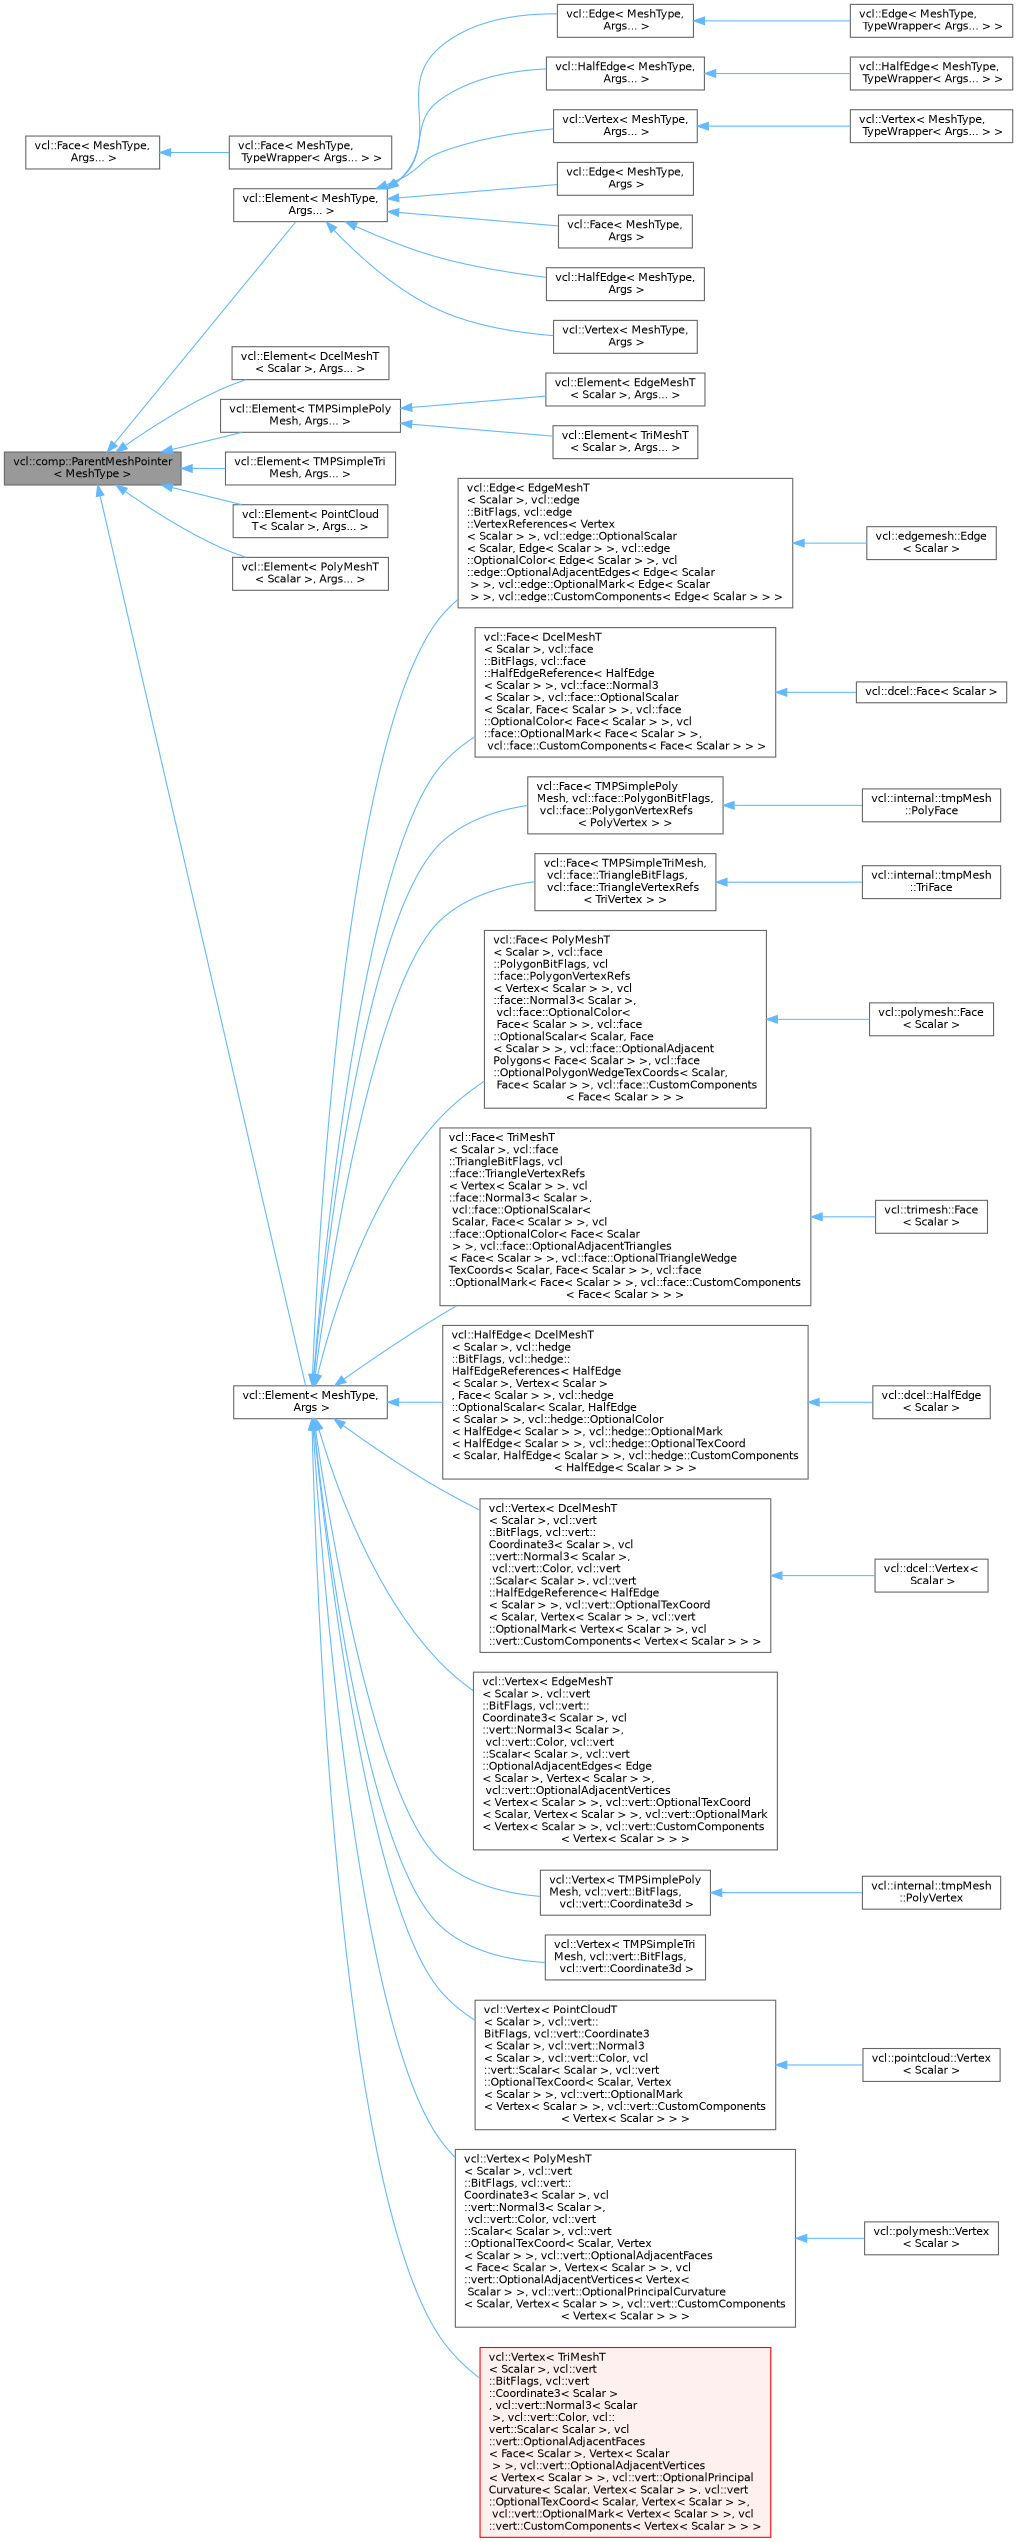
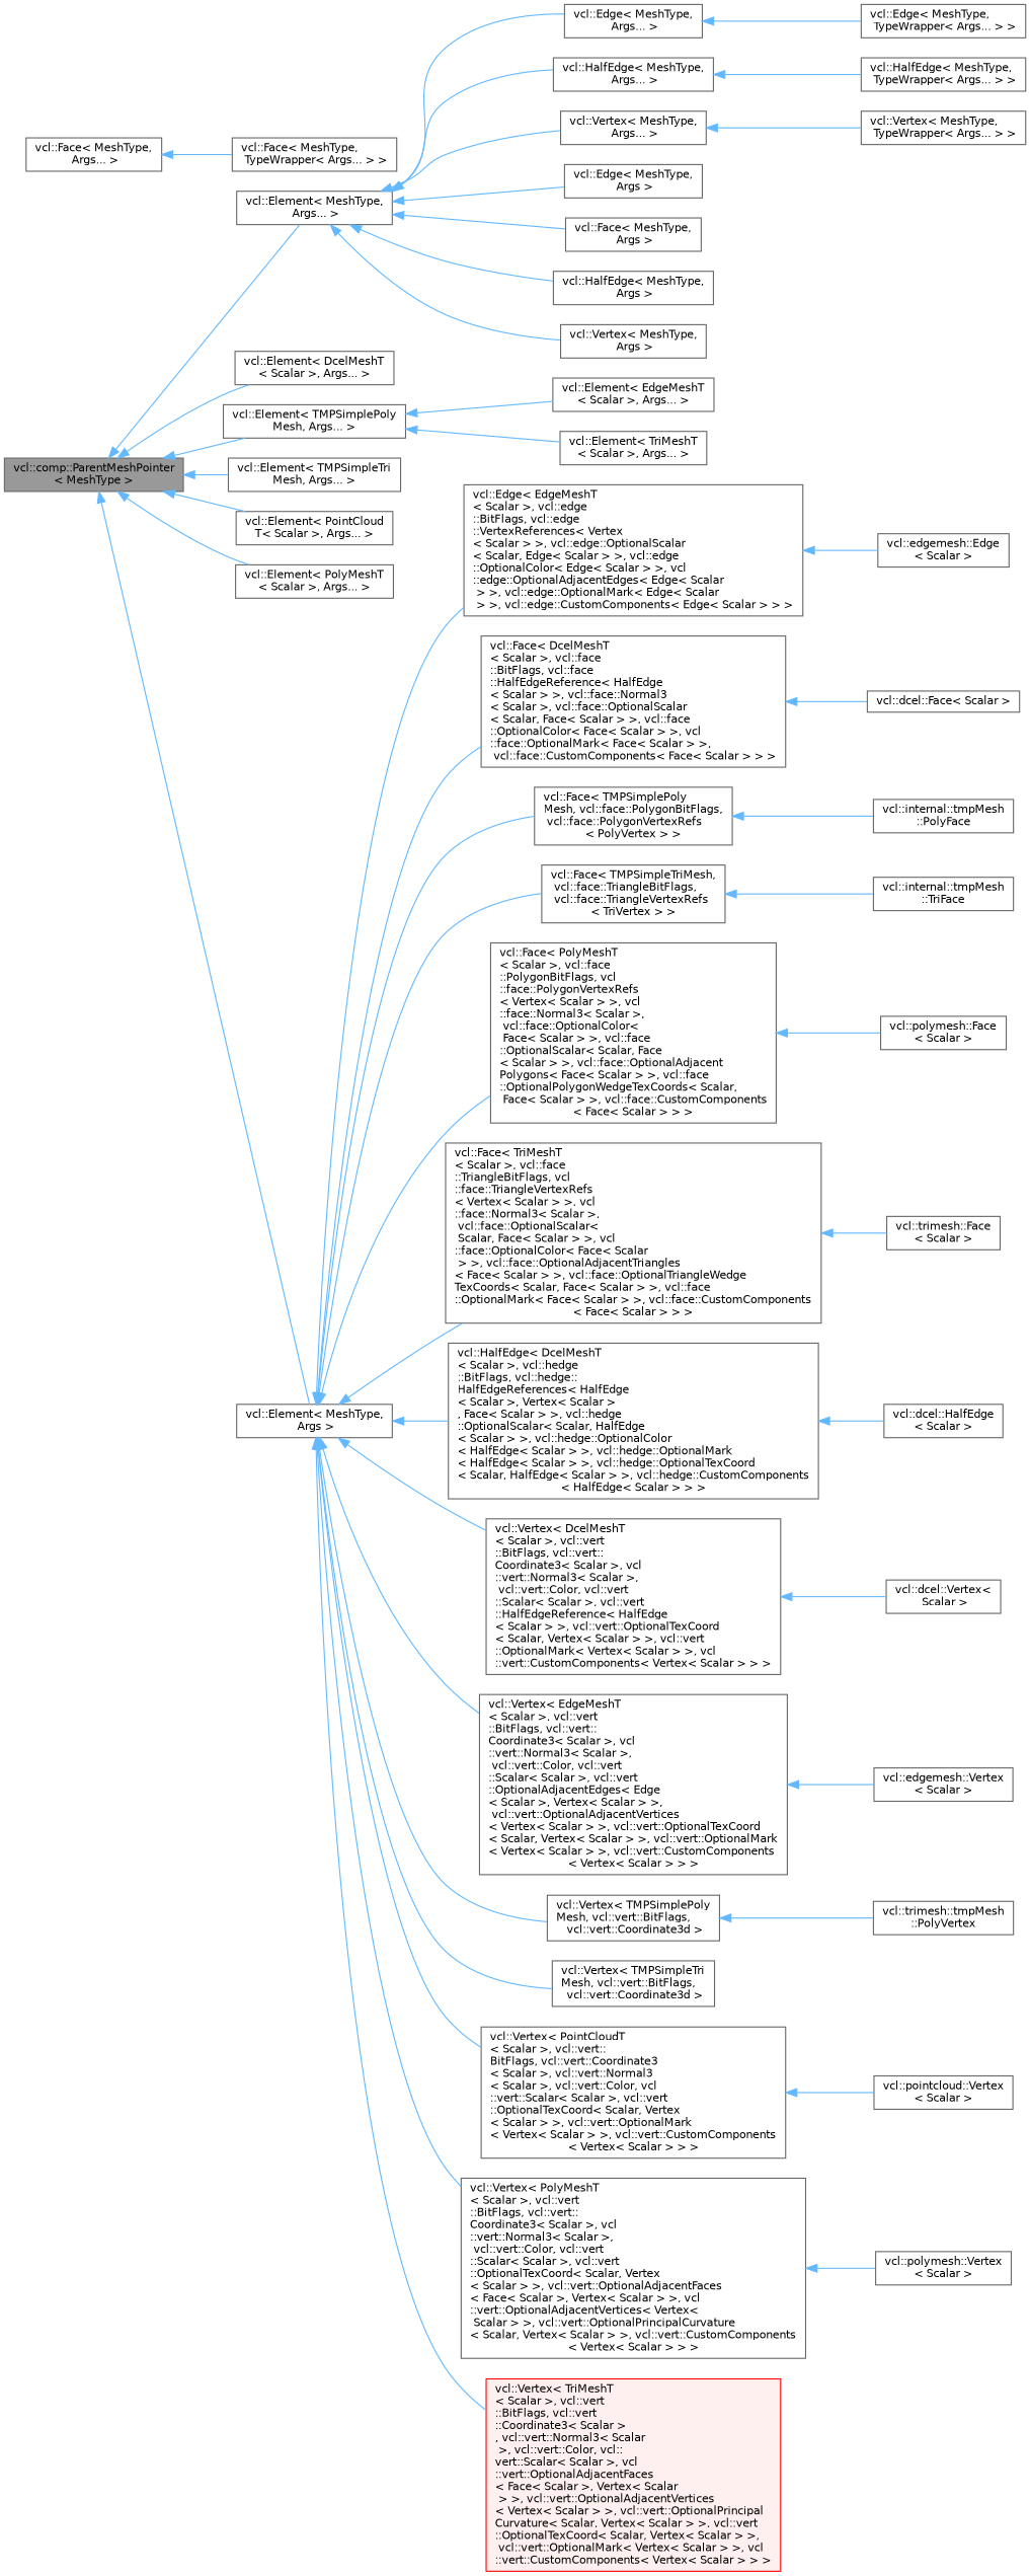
  digraph {
    rankdir=LR
    node [color=gray40 fillcolor=white fontname=Helvetica fontsize=10 shape=box style=filled]
    edge [color=steelblue1 dir=back fontname=Helvetica fontsize=10 labelfontname=Helvetica labelfontsize=10 style=solid]
    n1 [fillcolor=grey60 fontcolor=black height=0.2 label="vcl::comp::ParentMeshPointer\l\< MeshType \>" width=0.4]
    n2 [height=0.2 label="vcl::Element\< MeshType,\l Args... \>" width=0.4]
    n3 [height=0.2 label="vcl::Element\< DcelMeshT\l\< Scalar \>, Args... \>" width=0.4]
    n4 [height=0.2 label="vcl::Element\< TMPSimplePoly\lMesh, Args... \>" width=0.4]
    n5 [height=0.2 label="vcl::Element\< TMPSimpleTri\lMesh, Args... \>" width=0.4]
    n6 [height=0.2 label="vcl::Element\< PointCloud\lT\< Scalar \>, Args... \>" width=0.4]
    n7 [height=0.2 label="vcl::Element\< PolyMeshT\l\< Scalar \>, Args... \>" width=0.4]
    n8 [height=0.2 label="vcl::Element\< MeshType,\l Args \>" width=0.4]
    n9 [height=0.2 label="vcl::Edge\< MeshType,\l Args... \>" width=0.4]
    n10 [height=0.2 label="vcl::HalfEdge\< MeshType,\l Args... \>" width=0.4]
    n11 [height=0.2 label="vcl::Vertex\< MeshType,\l Args... \>" width=0.4]
    n12 [height=0.2 label="vcl::Edge\< MeshType,\l Args \>" width=0.4]
    n13 [height=0.2 label="vcl::Face\< MeshType,\l Args \>" width=0.4]
    n14 [height=0.2 label="vcl::HalfEdge\< MeshType,\l Args \>" width=0.4]
    n15 [height=0.2 label="vcl::Vertex\< MeshType,\l Args \>" width=0.4]
    n16 [height=0.2 label="vcl::Element\< EdgeMeshT\l\< Scalar \>, Args... \>" width=0.4]
    n17 [height=0.2 label="vcl::Element\< TriMeshT\l\< Scalar \>, Args... \>" width=0.4]
    n18 [height=0.2 label="vcl::Edge\< EdgeMeshT\l\< Scalar \>, vcl::edge\l::BitFlags, vcl::edge\l::VertexReferences\< Vertex\l\< Scalar \> \>, vcl::edge::OptionalScalar\l\< Scalar, Edge\< Scalar \> \>, vcl::edge\l::OptionalColor\< Edge\< Scalar \> \>, vcl\l::edge::OptionalAdjacentEdges\< Edge\< Scalar\l \> \>, vcl::edge::OptionalMark\< Edge\< Scalar\l \> \>, vcl::edge::CustomComponents\< Edge\< Scalar \> \> \>" width=0.4]
    n19 [height=0.2 label="vcl::Face\< DcelMeshT\l\< Scalar \>, vcl::face\l::BitFlags, vcl::face\l::HalfEdgeReference\< HalfEdge\l\< Scalar \> \>, vcl::face::Normal3\l\< Scalar \>, vcl::face::OptionalScalar\l\< Scalar, Face\< Scalar \> \>, vcl::face\l::OptionalColor\< Face\< Scalar \> \>, vcl\l::face::OptionalMark\< Face\< Scalar \> \>,\l vcl::face::CustomComponents\< Face\< Scalar \> \> \>" width=0.4]
    n20 [height=0.2 label="vcl::Face\< TMPSimplePoly\lMesh, vcl::face::PolygonBitFlags,\l vcl::face::PolygonVertexRefs\l\< PolyVertex \> \>" width=0.4]
    n21 [height=0.2 label="vcl::Face\< TMPSimpleTriMesh,\l vcl::face::TriangleBitFlags,\l vcl::face::TriangleVertexRefs\l\< TriVertex \> \>" width=0.4]
    n22 [height=0.2 label="vcl::Face\< PolyMeshT\l\< Scalar \>, vcl::face\l::PolygonBitFlags, vcl\l::face::PolygonVertexRefs\l\< Vertex\< Scalar \> \>, vcl\l::face::Normal3\< Scalar \>,\l vcl::face::OptionalColor\<\l Face\< Scalar \> \>, vcl::face\l::OptionalScalar\< Scalar, Face\l\< Scalar \> \>, vcl::face::OptionalAdjacent\lPolygons\< Face\< Scalar \> \>, vcl::face\l::OptionalPolygonWedgeTexCoords\< Scalar,\l Face\< Scalar \> \>, vcl::face::CustomComponents\l\< Face\< Scalar \> \> \>" width=0.4]
    n23 [height=0.2 label="vcl::Face\< TriMeshT\l\< Scalar \>, vcl::face\l::TriangleBitFlags, vcl\l::face::TriangleVertexRefs\l\< Vertex\< Scalar \> \>, vcl\l::face::Normal3\< Scalar \>,\l vcl::face::OptionalScalar\<\l Scalar, Face\< Scalar \> \>, vcl\l::face::OptionalColor\< Face\< Scalar\l \> \>, vcl::face::OptionalAdjacentTriangles\l\< Face\< Scalar \> \>, vcl::face::OptionalTriangleWedge\lTexCoords\< Scalar, Face\< Scalar \> \>, vcl::face\l::OptionalMark\< Face\< Scalar \> \>, vcl::face::CustomComponents\l\< Face\< Scalar \> \> \>" width=0.4]
    n24 [height=0.2 label="vcl::HalfEdge\< DcelMeshT\l\< Scalar \>, vcl::hedge\l::BitFlags, vcl::hedge::\lHalfEdgeReferences\< HalfEdge\l\< Scalar \>, Vertex\< Scalar \>\l, Face\< Scalar \> \>, vcl::hedge\l::OptionalScalar\< Scalar, HalfEdge\l\< Scalar \> \>, vcl::hedge::OptionalColor\l\< HalfEdge\< Scalar \> \>, vcl::hedge::OptionalMark\l\< HalfEdge\< Scalar \> \>, vcl::hedge::OptionalTexCoord\l\< Scalar, HalfEdge\< Scalar \> \>, vcl::hedge::CustomComponents\l\< HalfEdge\< Scalar \> \> \>" width=0.4]
    n25 [height=0.2 label="vcl::Vertex\< DcelMeshT\l\< Scalar \>, vcl::vert\l::BitFlags, vcl::vert::\lCoordinate3\< Scalar \>, vcl\l::vert::Normal3\< Scalar \>,\l vcl::vert::Color, vcl::vert\l::Scalar\< Scalar \>, vcl::vert\l::HalfEdgeReference\< HalfEdge\l\< Scalar \> \>, vcl::vert::OptionalTexCoord\l\< Scalar, Vertex\< Scalar \> \>, vcl::vert\l::OptionalMark\< Vertex\< Scalar \> \>, vcl\l::vert::CustomComponents\< Vertex\< Scalar \> \> \>" width=0.4]
    n26 [height=0.2 label="vcl::Vertex\< EdgeMeshT\l\< Scalar \>, vcl::vert\l::BitFlags, vcl::vert::\lCoordinate3\< Scalar \>, vcl\l::vert::Normal3\< Scalar \>,\l vcl::vert::Color, vcl::vert\l::Scalar\< Scalar \>, vcl::vert\l::OptionalAdjacentEdges\< Edge\l\< Scalar \>, Vertex\< Scalar \> \>,\l vcl::vert::OptionalAdjacentVertices\l\< Vertex\< Scalar \> \>, vcl::vert::OptionalTexCoord\l\< Scalar, Vertex\< Scalar \> \>, vcl::vert::OptionalMark\l\< Vertex\< Scalar \> \>, vcl::vert::CustomComponents\l\< Vertex\< Scalar \> \> \>" width=0.4]
    n27 [height=0.2 label="vcl::Vertex\< TMPSimplePoly\lMesh, vcl::vert::BitFlags,\l vcl::vert::Coordinate3d \>" width=0.4]
    n28 [height=0.2 label="vcl::Vertex\< TMPSimpleTri\lMesh, vcl::vert::BitFlags,\l vcl::vert::Coordinate3d \>" width=0.4]
    n29 [height=0.2 label="vcl::Vertex\< PointCloudT\l\< Scalar \>, vcl::vert::\lBitFlags, vcl::vert::Coordinate3\l\< Scalar \>, vcl::vert::Normal3\l\< Scalar \>, vcl::vert::Color, vcl\l::vert::Scalar\< Scalar \>, vcl::vert\l::OptionalTexCoord\< Scalar, Vertex\l\< Scalar \> \>, vcl::vert::OptionalMark\l\< Vertex\< Scalar \> \>, vcl::vert::CustomComponents\l\< Vertex\< Scalar \> \> \>" width=0.4]
    n30 [height=0.2 label="vcl::Vertex\< PolyMeshT\l\< Scalar \>, vcl::vert\l::BitFlags, vcl::vert::\lCoordinate3\< Scalar \>, vcl\l::vert::Normal3\< Scalar \>,\l vcl::vert::Color, vcl::vert\l::Scalar\< Scalar \>, vcl::vert\l::OptionalTexCoord\< Scalar, Vertex\l\< Scalar \> \>, vcl::vert::OptionalAdjacentFaces\l\< Face\< Scalar \>, Vertex\< Scalar \> \>, vcl\l::vert::OptionalAdjacentVertices\< Vertex\<\l Scalar \> \>, vcl::vert::OptionalPrincipalCurvature\l\< Scalar, Vertex\< Scalar \> \>, vcl::vert::CustomComponents\l\< Vertex\< Scalar \> \> \>" width=0.4]
    n31 [color=red fillcolor="#FFF0F0" height=0.2 label="vcl::Vertex\< TriMeshT\l\< Scalar \>, vcl::vert\l::BitFlags, vcl::vert\l::Coordinate3\< Scalar \>\l, vcl::vert::Normal3\< Scalar\l \>, vcl::vert::Color, vcl::\lvert::Scalar\< Scalar \>, vcl\l::vert::OptionalAdjacentFaces\l\< Face\< Scalar \>, Vertex\< Scalar\l \> \>, vcl::vert::OptionalAdjacentVertices\l\< Vertex\< Scalar \> \>, vcl::vert::OptionalPrincipal\lCurvature\< Scalar, Vertex\< Scalar \> \>, vcl::vert\l::OptionalTexCoord\< Scalar, Vertex\< Scalar \> \>,\l vcl::vert::OptionalMark\< Vertex\< Scalar \> \>, vcl\l::vert::CustomComponents\< Vertex\< Scalar \> \> \>" width=0.4]
    n32 [height=0.2 label="vcl::Edge\< MeshType,\l TypeWrapper\< Args... \> \>" width=0.4]
    n33 [height=0.2 label="vcl::Face\< MeshType,\l Args... \>" width=0.4]
    n34 [height=0.2 label="vcl::Face\< MeshType,\l TypeWrapper\< Args... \> \>" width=0.4]
    n35 [height=0.2 label="vcl::HalfEdge\< MeshType,\l TypeWrapper\< Args... \> \>" width=0.4]
    n36 [height=0.2 label="vcl::Vertex\< MeshType,\l TypeWrapper\< Args... \> \>" width=0.4]
    n37 [height=0.2 label="vcl::edgemesh::Edge\l\< Scalar \>" width=0.4]
    n38 [height=0.2 label="vcl::dcel::Face\< Scalar \>" width=0.4]
    n39 [height=0.2 label="vcl::internal::tmpMesh\l::PolyFace" width=0.4]
    n40 [height=0.2 label="vcl::internal::tmpMesh\l::TriFace" width=0.4]
    n41 [height=0.2 label="vcl::polymesh::Face\l\< Scalar \>" width=0.4]
    n42 [height=0.2 label="vcl::trimesh::Face\l\< Scalar \>" width=0.4]
    n43 [height=0.2 label="vcl::dcel::HalfEdge\l\< Scalar \>" width=0.4]
    n44 [height=0.2 label="vcl::dcel::Vertex\<\l Scalar \>" width=0.4]
-   n46 [height=0.2 label="vcl::internal::tmpMesh\l::PolyVertex" width=0.4]
+   n45 [height=0.2 label="vcl::edgemesh::Vertex\l\< Scalar \>" width=0.4]
+   n46 [height=0.2 label="vcl::trimesh::tmpMesh\l::PolyVertex" width=0.4]
    n47 [height=0.2 label="vcl::pointcloud::Vertex\l\< Scalar \>" width=0.4]
    n48 [height=0.2 label="vcl::polymesh::Vertex\l\< Scalar \>" width=0.4]
    n1 -> n2
    n1 -> n3
    n1 -> n4
    n1 -> n5
    n1 -> n6
    n1 -> n7
    n1 -> n8
    n2 -> n9
    n2 -> n10
    n2 -> n11
    n2 -> n12
    n2 -> n13
    n2 -> n14
    n2 -> n15
    n4 -> n16
    n4 -> n17
    n8 -> n18
    n8 -> n19
    n8 -> n20
    n8 -> n21
    n8 -> n22
    n8 -> n23
    n8 -> n24
    n8 -> n25
    n8 -> n26
    n8 -> n27
    n8 -> n28
    n8 -> n29
    n8 -> n30
    n8 -> n31
    n9 -> n32
    n10 -> n35
    n11 -> n36
    n18 -> n37
    n19 -> n38
    n20 -> n39
    n21 -> n40
    n22 -> n41
    n23 -> n42
    n24 -> n43
    n25 -> n44
+   n26 -> n45
    n27 -> n46
    n29 -> n47
    n30 -> n48
    n33 -> n34
  }
